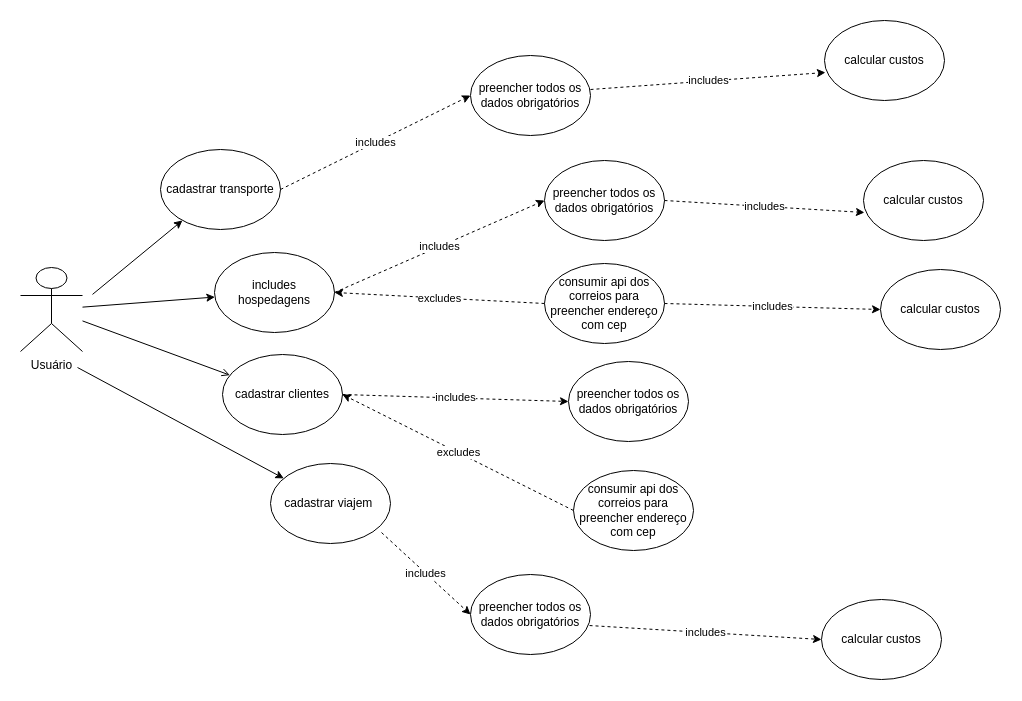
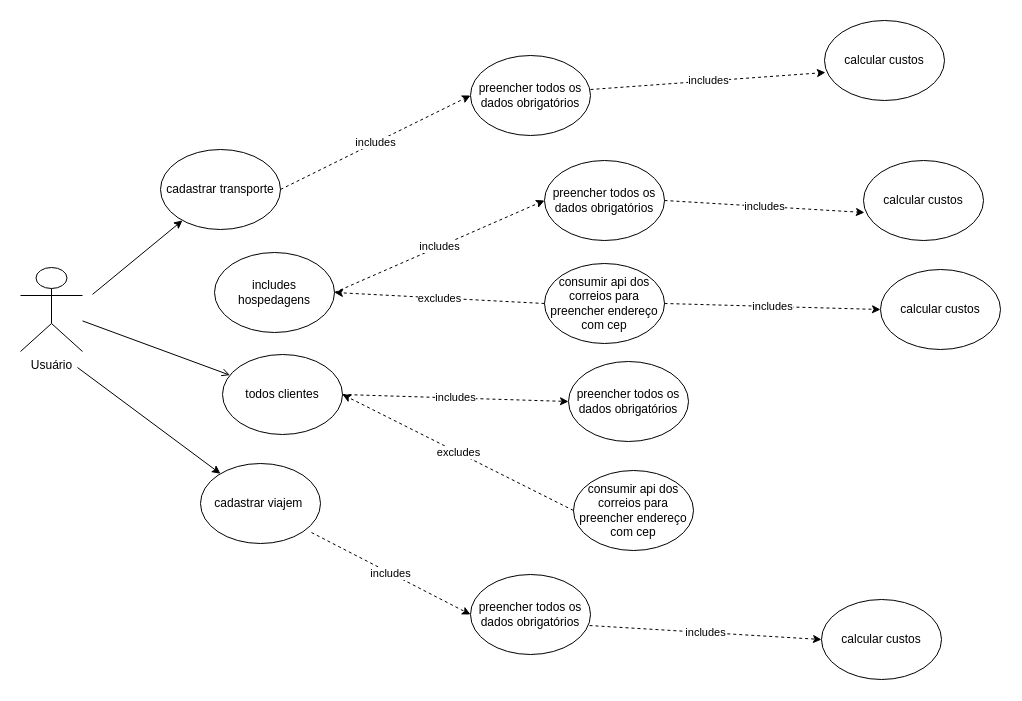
  <mxCell id="0" />
  <mxCell id="1" parent="0" />
  <mxCell id="2" value="Usuário" style="shape=umlActor;verticalLabelPosition=bottom;verticalAlign=top;html=1;outlineConnect=0;" vertex="1" parent="1"><mxGeometry x="20" y="267" width="62" height="84" as="geometry" /></mxCell>
  <mxCell id="3" value="includes hospedagens" style="ellipse;whiteSpace=wrap;html=1;" vertex="1" parent="1"><mxGeometry x="214" y="252" width="120" height="80" as="geometry" /></mxCell>
- <mxCell id="4" value="cadastrar viajem&amp;nbsp;" style="ellipse;whiteSpace=wrap;html=1;" vertex="1" parent="1"><mxGeometry x="270" y="463" width="120" height="80" as="geometry" /></mxCell>
- <mxCell id="5" value="cadastrar clientes" style="ellipse;whiteSpace=wrap;html=1;" vertex="1" parent="1"><mxGeometry x="222" y="354" width="120" height="80" as="geometry" /></mxCell>
+ <mxCell id="4" value="cadastrar viajem&amp;nbsp;" style="ellipse;whiteSpace=wrap;html=1;" vertex="1" parent="1"><mxGeometry x="200" y="463" width="120" height="80" as="geometry" /></mxCell>
+ <mxCell id="5" value="todos clientes" style="ellipse;whiteSpace=wrap;html=1;" vertex="1" parent="1"><mxGeometry x="222" y="354" width="120" height="80" as="geometry" /></mxCell>
  <mxCell id="6" value="cadastrar transporte" style="ellipse;whiteSpace=wrap;html=1;" vertex="1" parent="1"><mxGeometry x="160" y="149" width="120" height="80" as="geometry" /></mxCell>
  <mxCell id="7" value="" style="endArrow=classic;html=1;rounded=0;" edge="1" parent="1" target="4"><mxGeometry width="50" height="50" relative="1" as="geometry"><mxPoint x="77" y="367" as="sourcePoint" /><mxPoint x="524" y="859.58" as="targetPoint" /></mxGeometry></mxCell>
  <mxCell id="8" value="" style="endArrow=classic;html=1;rounded=0;" edge="1" parent="1" target="6"><mxGeometry width="50" height="50" relative="1" as="geometry"><mxPoint x="92" y="293.924" as="sourcePoint" /><mxPoint x="238" y="294" as="targetPoint" /></mxGeometry></mxCell>
  <mxCell id="9" value="" style="endArrow=open;html=1;rounded=0;" edge="1" parent="1" source="2" target="5"><mxGeometry width="50" height="50" relative="1" as="geometry"><mxPoint x="102" y="303.924" as="sourcePoint" /><mxPoint x="243" y="394" as="targetPoint" /></mxGeometry></mxCell>
- <mxCell id="10" value="" style="endArrow=classic;html=1;rounded=0;" edge="1" parent="1" source="2" target="3"><mxGeometry width="50" height="50" relative="1" as="geometry"><mxPoint x="112" y="313.924" as="sourcePoint" /><mxPoint x="251" y="406" as="targetPoint" /></mxGeometry></mxCell>
  <mxCell id="11" value="preencher todos os dados obrigatórios" style="ellipse;whiteSpace=wrap;html=1;" vertex="1" parent="1"><mxGeometry x="470" y="55" width="120" height="80" as="geometry" /></mxCell>
  <mxCell id="12" value="includes" style="endArrow=classic;html=1;rounded=0;entryX=0;entryY=0.5;entryDx=0;entryDy=0;exitX=1;exitY=0.5;exitDx=0;exitDy=0;dashed=1;" edge="1" parent="1" source="6" target="11"><mxGeometry width="50" height="50" relative="1" as="geometry"><mxPoint x="352" y="502" as="sourcePoint" /><mxPoint x="354" y="276" as="targetPoint" /></mxGeometry></mxCell>
  <mxCell id="13" value="preencher todos os dados obrigatórios" style="ellipse;whiteSpace=wrap;html=1;" vertex="1" parent="1"><mxGeometry x="544" y="160" width="120" height="80" as="geometry" /></mxCell>
  <mxCell id="14" value="includes" style="endArrow=classic;html=1;rounded=0;entryX=0;entryY=0.5;entryDx=0;entryDy=0;exitX=1;exitY=0.5;exitDx=0;exitDy=0;dashed=1;" edge="1" parent="1" target="13" source="3"><mxGeometry width="50" height="50" relative="1" as="geometry"><mxPoint x="352" y="299" as="sourcePoint" /><mxPoint x="421" y="396" as="targetPoint" /></mxGeometry></mxCell>
  <mxCell id="15" value="preencher todos os dados obrigatórios" style="ellipse;whiteSpace=wrap;html=1;" vertex="1" parent="1"><mxGeometry x="568" y="361" width="120" height="80" as="geometry" /></mxCell>
  <mxCell id="16" value="includes" style="endArrow=classic;html=1;rounded=0;entryX=0;entryY=0.5;entryDx=0;entryDy=0;exitX=1;exitY=0.5;exitDx=0;exitDy=0;dashed=1;" edge="1" parent="1" target="15" source="5"><mxGeometry width="50" height="50" relative="1" as="geometry"><mxPoint x="364" y="431" as="sourcePoint" /><mxPoint x="433" y="528" as="targetPoint" /></mxGeometry></mxCell>
  <mxCell id="17" value="preencher todos os dados obrigatórios" style="ellipse;whiteSpace=wrap;html=1;" vertex="1" parent="1"><mxGeometry x="470" y="574" width="120" height="80" as="geometry" /></mxCell>
  <mxCell id="18" value="includes" style="endArrow=classic;html=1;rounded=0;entryX=0;entryY=0.5;entryDx=0;entryDy=0;exitX=0.925;exitY=0.863;exitDx=0;exitDy=0;dashed=1;exitPerimeter=0;" edge="1" parent="1" target="17" source="4"><mxGeometry width="50" height="50" relative="1" as="geometry"><mxPoint x="324" y="589" as="sourcePoint" /><mxPoint x="393" y="686" as="targetPoint" /></mxGeometry></mxCell>
  <mxCell id="19" value="consumir api dos correios para preencher endereço com cep" style="ellipse;whiteSpace=wrap;html=1;" vertex="1" parent="1"><mxGeometry x="544" y="263" width="120" height="80" as="geometry" /></mxCell>
  <mxCell id="20" value="excludes" style="endArrow=classic;html=1;rounded=0;dashed=1;entryX=1;entryY=0.5;entryDx=0;entryDy=0;exitX=0;exitY=0.5;exitDx=0;exitDy=0;" edge="1" parent="1" source="19" target="3"><mxGeometry width="50" height="50" relative="1" as="geometry"><mxPoint x="352" y="502" as="sourcePoint" /><mxPoint x="402" y="452" as="targetPoint" /><Array as="points" /></mxGeometry></mxCell>
  <mxCell id="21" value="consumir api dos correios para preencher endereço com cep" style="ellipse;whiteSpace=wrap;html=1;" vertex="1" parent="1"><mxGeometry x="573" y="470" width="120" height="80" as="geometry" /></mxCell>
  <mxCell id="22" value="excludes" style="endArrow=classic;html=1;rounded=0;dashed=1;exitX=0;exitY=0.5;exitDx=0;exitDy=0;entryX=1;entryY=0.5;entryDx=0;entryDy=0;" edge="1" parent="1" source="21" target="5"><mxGeometry width="50" height="50" relative="1" as="geometry"><mxPoint x="541" y="351" as="sourcePoint" /><mxPoint x="359" y="370" as="targetPoint" /><Array as="points" /></mxGeometry></mxCell>
  <mxCell id="23" value="calcular custos" style="ellipse;whiteSpace=wrap;html=1;" vertex="1" parent="1"><mxGeometry x="824" y="20" width="120" height="80" as="geometry" /></mxCell>
  <mxCell id="24" value="includes" style="endArrow=classic;html=1;rounded=0;entryX=0.008;entryY=0.65;entryDx=0;entryDy=0;exitX=1;exitY=0.425;exitDx=0;exitDy=0;dashed=1;entryPerimeter=0;exitPerimeter=0;" edge="1" parent="1" source="11" target="23"><mxGeometry width="50" height="50" relative="1" as="geometry"><mxPoint x="295" y="189" as="sourcePoint" /><mxPoint x="480" y="105" as="targetPoint" /></mxGeometry></mxCell>
  <mxCell id="25" value="calcular custos" style="ellipse;whiteSpace=wrap;html=1;" vertex="1" parent="1"><mxGeometry x="863" y="160" width="120" height="80" as="geometry" /></mxCell>
  <mxCell id="26" value="includes" style="endArrow=classic;html=1;rounded=0;entryX=0.008;entryY=0.65;entryDx=0;entryDy=0;dashed=1;entryPerimeter=0;exitX=1;exitY=0.5;exitDx=0;exitDy=0;" edge="1" parent="1" target="25" source="13"><mxGeometry width="50" height="50" relative="1" as="geometry"><mxPoint x="600" y="104" as="sourcePoint" /><mxPoint x="490" y="115" as="targetPoint" /></mxGeometry></mxCell>
  <mxCell id="27" value="calcular custos" style="ellipse;whiteSpace=wrap;html=1;" vertex="1" parent="1"><mxGeometry x="880" y="269" width="120" height="80" as="geometry" /></mxCell>
  <mxCell id="28" value="includes" style="endArrow=classic;html=1;rounded=0;dashed=1;exitX=1;exitY=0.5;exitDx=0;exitDy=0;entryX=0;entryY=0.5;entryDx=0;entryDy=0;" edge="1" parent="1" target="27" source="19"><mxGeometry width="50" height="50" relative="1" as="geometry"><mxPoint x="681" y="309" as="sourcePoint" /><mxPoint x="877" y="315" as="targetPoint" /></mxGeometry></mxCell>
  <mxCell id="29" value="calcular custos" style="ellipse;whiteSpace=wrap;html=1;" vertex="1" parent="1"><mxGeometry x="821" y="599" width="120" height="80" as="geometry" /></mxCell>
  <mxCell id="30" value="includes" style="endArrow=classic;html=1;rounded=0;dashed=1;exitX=0.992;exitY=0.638;exitDx=0;exitDy=0;entryX=0;entryY=0.5;entryDx=0;entryDy=0;exitPerimeter=0;" edge="1" parent="1" source="17" target="29"><mxGeometry width="50" height="50" relative="1" as="geometry"><mxPoint x="674" y="313" as="sourcePoint" /><mxPoint x="890" y="319" as="targetPoint" /></mxGeometry></mxCell>
